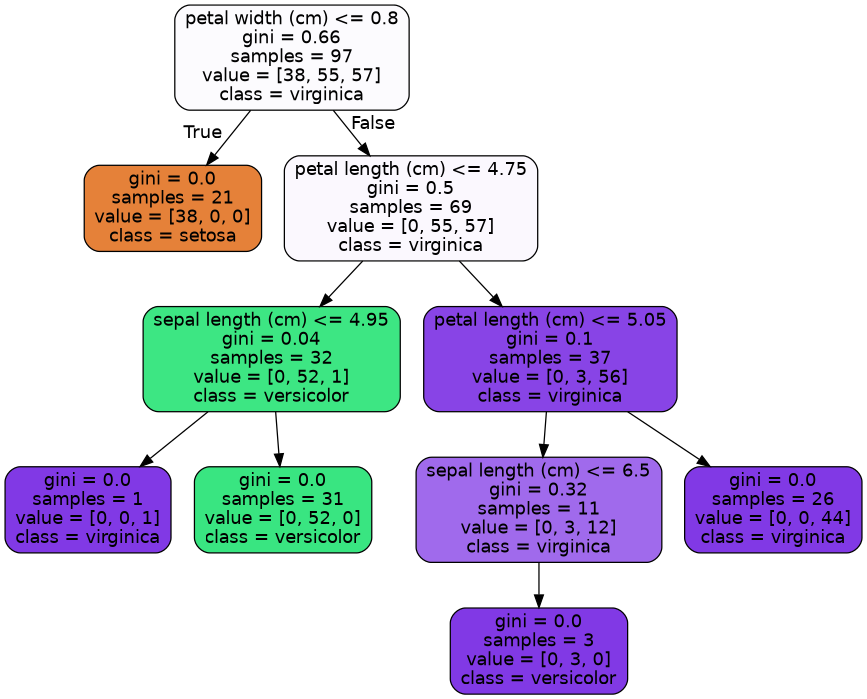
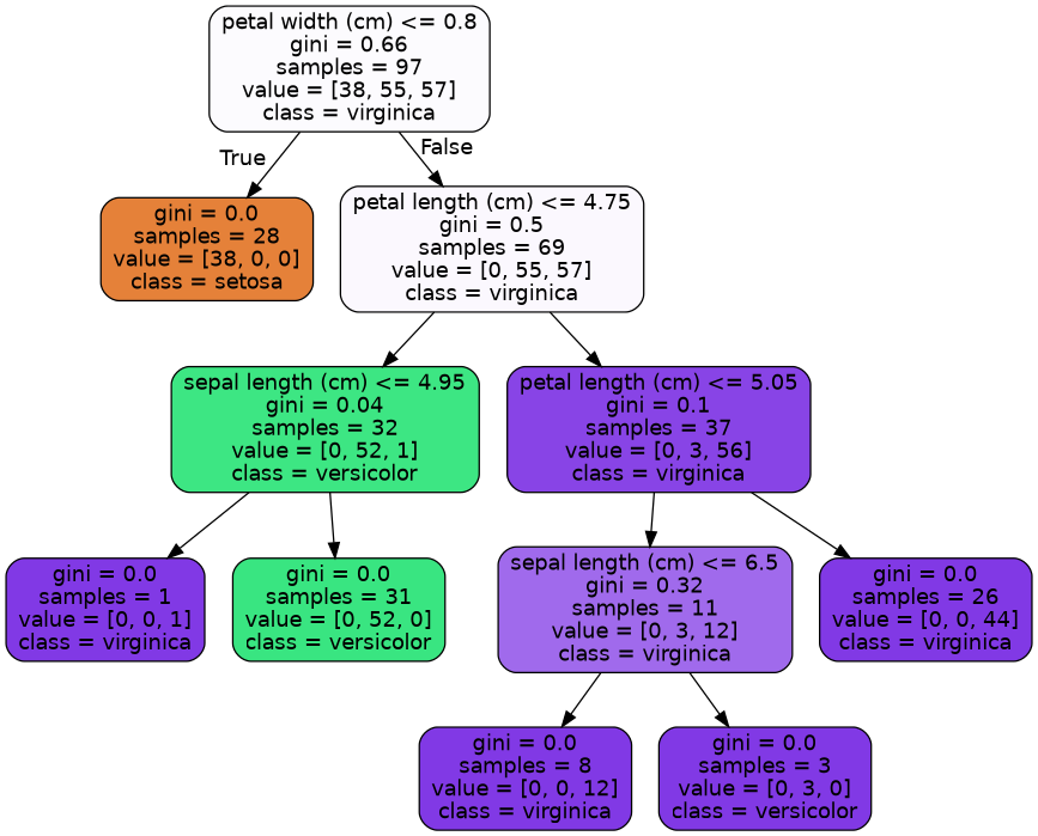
  digraph {
    node [color=black fillcolor="#8139e5" fontname=helvetica shape=box style="filled, rounded"]
    edge [fontname=helvetica]
    n1 [fillcolor="#fcfbfe" label="petal width (cm) <= 0.8\ngini = 0.66\nsamples = 97\nvalue = [38, 55, 57]\nclass = virginica"]
-   n2 [fillcolor="#e58139" label="gini = 0.0\nsamples = 21\nvalue = [38, 0, 0]\nclass = setosa"]
+   n2 [fillcolor="#e58139" label="gini = 0.0\nsamples = 28\nvalue = [38, 0, 0]\nclass = setosa"]
    n3 [fillcolor="#fbf8fe" label="petal length (cm) <= 4.75\ngini = 0.5\nsamples = 69\nvalue = [0, 55, 57]\nclass = virginica"]
    n4 [fillcolor="#3de683" label="sepal length (cm) <= 4.95\ngini = 0.04\nsamples = 32\nvalue = [0, 52, 1]\nclass = versicolor"]
    n5 [fillcolor="#8844e6" label="petal length (cm) <= 5.05\ngini = 0.1\nsamples = 37\nvalue = [0, 3, 56]\nclass = virginica"]
    n6 [label="gini = 0.0\nsamples = 1\nvalue = [0, 0, 1]\nclass = virginica"]
    n7 [fillcolor="#39e581" label="gini = 0.0\nsamples = 31\nvalue = [0, 52, 0]\nclass = versicolor"]
    n8 [fillcolor="#a06aec" label="sepal length (cm) <= 6.5\ngini = 0.32\nsamples = 11\nvalue = [0, 3, 12]\nclass = virginica"]
    n9 [label="gini = 0.0\nsamples = 26\nvalue = [0, 0, 44]\nclass = virginica"]
+   n10 [label="gini = 0.0\nsamples = 8\nvalue = [0, 0, 12]\nclass = virginica"]
    n11 [label="gini = 0.0\nsamples = 3\nvalue = [0, 3, 0]\nclass = versicolor"]
    n1 -> n2 [headlabel=True labelangle=45 labeldistance=2.5]
    n1 -> n3 [headlabel=False labelangle=-45 labeldistance=2.5]
    n3 -> n4
    n3 -> n5
    n4 -> n6
    n4 -> n7
    n5 -> n8
    n5 -> n9
+   n8 -> n10
    n8 -> n11
  }
